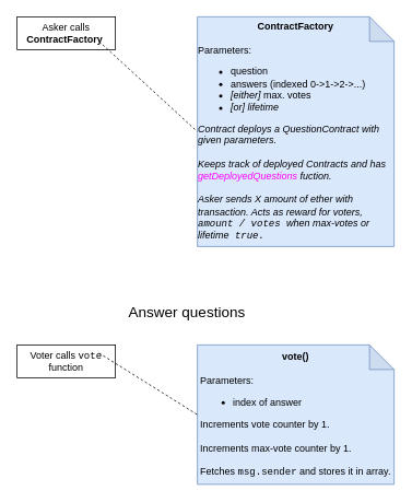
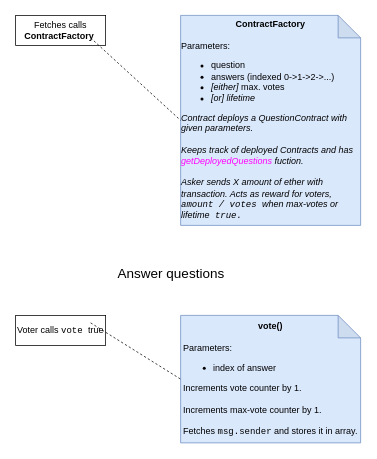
  <mxCell id="0" />
  <mxCell id="1" parent="0" />
- <mxCell id="2" value="Asker calls &lt;b&gt;ContractFactory&lt;/b&gt;&amp;nbsp;" style="rounded=0;whiteSpace=wrap;html=1;" vertex="1" parent="1"><mxGeometry x="20" y="20" width="120" height="40" as="geometry" /></mxCell>
+ <mxCell id="2" value="Fetches calls &lt;b&gt;ContractFactory&lt;/b&gt;&amp;nbsp;" style="rounded=0;whiteSpace=wrap;html=1;" vertex="1" parent="1"><mxGeometry x="20" y="20" width="120" height="40" as="geometry" /></mxCell>
  <mxCell id="3" value="&lt;b&gt;ContractFactory&lt;/b&gt;&lt;br&gt;&lt;br&gt;&lt;div style=&quot;text-align: left&quot;&gt;&lt;span&gt;Parameters:&lt;/span&gt;&lt;/div&gt;&lt;ul&gt;&lt;li style=&quot;text-align: left&quot;&gt;question&lt;/li&gt;&lt;li style=&quot;text-align: left&quot;&gt;answers (indexed 0-&amp;gt;1-&amp;gt;2-&amp;gt;...)&lt;/li&gt;&lt;li style=&quot;text-align: left&quot;&gt;&lt;i&gt;[either]&lt;/i&gt;&amp;nbsp;max. votes&lt;/li&gt;&lt;li style=&quot;text-align: left&quot;&gt;&lt;i&gt;[or] lifetime&lt;/i&gt;&lt;br&gt;&lt;/li&gt;&lt;/ul&gt;&lt;div style=&quot;text-align: left&quot;&gt;&lt;i&gt;Contract deploys a QuestionContract with given parameters.&lt;/i&gt;&lt;/div&gt;&lt;div style=&quot;text-align: left&quot;&gt;&lt;i&gt;&lt;br&gt;&lt;/i&gt;&lt;/div&gt;&lt;div style=&quot;text-align: left&quot;&gt;&lt;i&gt;Keeps track of deployed Contracts and has &lt;font color=&quot;#ff00ff&quot;&gt;getDeployedQuestions&amp;nbsp;&lt;/font&gt;fuction.&lt;/i&gt;&lt;/div&gt;&lt;div style=&quot;text-align: left&quot;&gt;&lt;i&gt;&lt;br&gt;&lt;/i&gt;&lt;/div&gt;&lt;div style=&quot;text-align: left&quot;&gt;&lt;i&gt;Asker sends X amount of ether with transaction. Acts as reward for voters, &lt;font face=&quot;Courier New&quot;&gt;amount / votes &lt;/font&gt;when max-votes or lifetime&lt;font face=&quot;Courier New&quot;&gt; true.&lt;/font&gt;&lt;/i&gt;&lt;/div&gt;" style="shape=note;whiteSpace=wrap;html=1;backgroundOutline=1;darkOpacity=0.05;align=center;fillColor=#dae8fc;strokeColor=#6c8ebf;" vertex="1" parent="1"><mxGeometry x="240" y="20" width="240" height="280" as="geometry" /></mxCell>
  <mxCell id="4" value="" style="endArrow=none;dashed=1;html=1;entryX=0;entryY=0.5;entryDx=0;entryDy=0;entryPerimeter=0;" edge="1" parent="1" target="3"><mxGeometry width="50" height="50" relative="1" as="geometry"><mxPoint x="120" y="50" as="sourcePoint" /><mxPoint x="170" y="0" as="targetPoint" /></mxGeometry></mxCell>
- <mxCell id="5" value="&lt;font style=&quot;font-size: 18px&quot;&gt;Answer questions&lt;/font&gt;" style="text;html=1;strokeColor=none;fillColor=none;align=center;verticalAlign=middle;whiteSpace=wrap;rounded=0;" vertex="1" parent="1"><mxGeometry x="45" y="365" width="365" height="30" as="geometry" /></mxCell>
- <mxCell id="6" value="Voter calls &lt;font face=&quot;Courier New&quot;&gt;vote &lt;/font&gt;function" style="rounded=0;whiteSpace=wrap;html=1;" vertex="1" parent="1"><mxGeometry x="20" y="420" width="120" height="40" as="geometry" /></mxCell>
+ <mxCell id="5" value="&lt;font style=&quot;font-size: 18px&quot;&gt;Answer questions&lt;/font&gt;" style="text;html=1;strokeColor=none;fillColor=none;align=center;verticalAlign=middle;whiteSpace=wrap;rounded=0;" vertex="1" parent="1"><mxGeometry x="45" y="350" width="365" height="30" as="geometry" /></mxCell>
+ <mxCell id="6" value="Voter calls &lt;font face=&quot;Courier New&quot;&gt;vote &lt;/font&gt;true" style="rounded=0;whiteSpace=wrap;html=1;" vertex="1" parent="1"><mxGeometry x="20" y="420" width="120" height="40" as="geometry" /></mxCell>
  <mxCell id="7" value="&lt;b&gt;vote()&lt;/b&gt;&lt;br&gt;&lt;div style=&quot;text-align: justify&quot;&gt;&lt;br&gt;&lt;/div&gt;&lt;div style=&quot;text-align: left&quot;&gt;Parameters:&lt;/div&gt;&lt;div style=&quot;text-align: left&quot;&gt;&lt;ul&gt;&lt;li&gt;index of answer&lt;/li&gt;&lt;/ul&gt;&lt;div&gt;Increments vote counter by 1.&lt;/div&gt;&lt;div&gt;&lt;br&gt;&lt;/div&gt;&lt;div&gt;Increments max-vote counter by 1.&lt;/div&gt;&lt;div&gt;&lt;br&gt;&lt;/div&gt;&lt;div&gt;Fetches &lt;font face=&quot;Courier New&quot;&gt;msg.sender&lt;/font&gt; and stores it in array.&lt;/div&gt;&lt;/div&gt;" style="shape=note;whiteSpace=wrap;html=1;backgroundOutline=1;darkOpacity=0.05;align=center;fillColor=#dae8fc;strokeColor=#6c8ebf;" vertex="1" parent="1"><mxGeometry x="240" y="420" width="240" height="170" as="geometry" /></mxCell>
  <mxCell id="8" value="" style="endArrow=none;dashed=1;html=1;entryX=0;entryY=0.5;entryDx=0;entryDy=0;entryPerimeter=0;" edge="1" parent="1" target="7"><mxGeometry width="50" height="50" relative="1" as="geometry"><mxPoint x="120" y="430" as="sourcePoint" /><mxPoint x="170" y="380" as="targetPoint" /></mxGeometry></mxCell>
